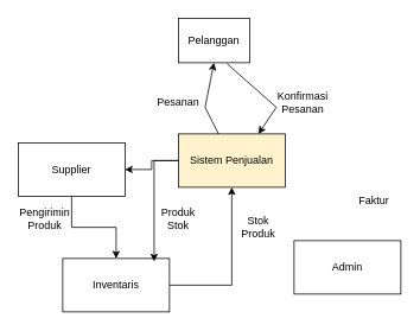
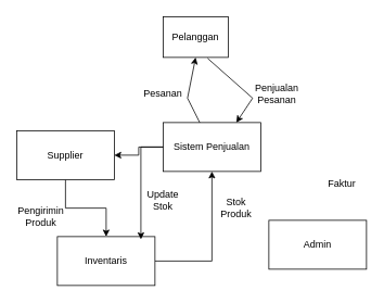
  <mxCell id="0" />
  <mxCell id="1" parent="0" />
  <mxCell id="2" value="Pelanggan" style="rounded=0;whiteSpace=wrap;html=1;" vertex="1" parent="1"><mxGeometry x="200" y="20" width="80" height="50" as="geometry" /></mxCell>
- <mxCell id="3" value="Sistem Penjualan" style="rounded=0;whiteSpace=wrap;html=1;fillColor=#fff2cc;" vertex="1" parent="1"><mxGeometry x="200" y="150" width="120" height="60" as="geometry" /></mxCell>
+ <mxCell id="3" value="Sistem Penjualan" style="rounded=0;whiteSpace=wrap;html=1;" vertex="1" parent="1"><mxGeometry x="200" y="150" width="120" height="60" as="geometry" /></mxCell>
  <mxCell id="4" style="edgeStyle=orthogonalEdgeStyle;rounded=0;orthogonalLoop=1;jettySize=auto;html=1;entryX=0.5;entryY=0;entryDx=0;entryDy=0;" edge="1" parent="1" source="5" target="7"><mxGeometry relative="1" as="geometry" /></mxCell>
  <mxCell id="5" value="Supplier" style="rounded=0;whiteSpace=wrap;html=1;" vertex="1" parent="1"><mxGeometry x="20" y="160" width="120" height="60" as="geometry" /></mxCell>
  <mxCell id="6" style="edgeStyle=orthogonalEdgeStyle;rounded=0;orthogonalLoop=1;jettySize=auto;html=1;entryX=0.5;entryY=1;entryDx=0;entryDy=0;" edge="1" parent="1" source="7" target="3"><mxGeometry relative="1" as="geometry" /></mxCell>
  <mxCell id="7" value="Inventaris" style="rounded=0;whiteSpace=wrap;html=1;" vertex="1" parent="1"><mxGeometry x="70" y="290" width="120" height="60" as="geometry" /></mxCell>
  <mxCell id="8" value="Admin" style="rounded=0;whiteSpace=wrap;html=1;" vertex="1" parent="1"><mxGeometry x="330" y="270" width="120" height="60" as="geometry" /></mxCell>
  <mxCell id="9" value="" style="endArrow=classic;html=1;rounded=0;entryX=0.5;entryY=1;entryDx=0;entryDy=0;" edge="1" parent="1" source="3" target="2"><mxGeometry width="50" height="50" relative="1" as="geometry"><mxPoint x="230" y="210" as="sourcePoint" /><mxPoint x="280" y="160" as="targetPoint" /><Array as="points"><mxPoint x="230" y="120" /></Array></mxGeometry></mxCell>
  <mxCell id="10" value="" style="endArrow=classic;html=1;rounded=0;entryX=0.75;entryY=0;entryDx=0;entryDy=0;exitX=0.683;exitY=1.022;exitDx=0;exitDy=0;exitPerimeter=0;" edge="1" parent="1" source="2" target="3"><mxGeometry width="50" height="50" relative="1" as="geometry"><mxPoint x="230" y="210" as="sourcePoint" /><mxPoint x="280" y="160" as="targetPoint" /><Array as="points"><mxPoint x="310" y="120" /></Array></mxGeometry></mxCell>
- <mxCell id="11" value="Konfirmasi Pesanan" style="text;html=1;align=center;verticalAlign=middle;whiteSpace=wrap;rounded=0;" vertex="1" parent="1"><mxGeometry x="310" y="100" width="60" height="30" as="geometry" /></mxCell>
+ <mxCell id="11" value="Penjualan Pesanan" style="text;html=1;align=center;verticalAlign=middle;whiteSpace=wrap;rounded=0;" vertex="1" parent="1"><mxGeometry x="310" y="100" width="60" height="30" as="geometry" /></mxCell>
  <mxCell id="12" value="Pesanan" style="text;html=1;align=center;verticalAlign=middle;whiteSpace=wrap;rounded=0;" vertex="1" parent="1"><mxGeometry x="170" y="100" width="60" height="30" as="geometry" /></mxCell>
  <mxCell id="13" style="edgeStyle=orthogonalEdgeStyle;rounded=0;orthogonalLoop=1;jettySize=auto;html=1;entryX=0.856;entryY=0.056;entryDx=0;entryDy=0;entryPerimeter=0;" edge="1" parent="1" source="3" target="7"><mxGeometry relative="1" as="geometry" /></mxCell>
  <mxCell id="14" value="Stok Produk" style="text;html=1;align=center;verticalAlign=middle;whiteSpace=wrap;rounded=0;" vertex="1" parent="1"><mxGeometry x="260" y="240" width="60" height="30" as="geometry" /></mxCell>
- <mxCell id="15" value="Pengirimin Produk" style="text;html=1;align=center;verticalAlign=middle;whiteSpace=wrap;rounded=0;" vertex="1" parent="1"><mxGeometry x="20" y="230" width="60" height="30" as="geometry" /></mxCell>
- <mxCell id="16" value="Produk Stok" style="text;html=1;align=center;verticalAlign=middle;whiteSpace=wrap;rounded=0;" vertex="1" parent="1"><mxGeometry x="170" y="230" width="60" height="30" as="geometry" /></mxCell>
+ <mxCell id="15" value="Pengirimin Produk" style="text;html=1;align=center;verticalAlign=middle;whiteSpace=wrap;rounded=0;" vertex="1" parent="1"><mxGeometry x="20" y="250" width="60" height="30" as="geometry" /></mxCell>
+ <mxCell id="16" value="Update Stok" style="text;html=1;align=center;verticalAlign=middle;whiteSpace=wrap;rounded=0;" vertex="1" parent="1"><mxGeometry x="170" y="230" width="60" height="30" as="geometry" /></mxCell>
  <mxCell id="17" style="edgeStyle=orthogonalEdgeStyle;rounded=0;orthogonalLoop=1;jettySize=auto;html=1;" edge="1" parent="1" source="3" target="5"><mxGeometry relative="1" as="geometry" /></mxCell>
  <mxCell id="18" value="Faktur" style="text;html=1;align=center;verticalAlign=middle;whiteSpace=wrap;rounded=0;" vertex="1" parent="1"><mxGeometry x="390" y="210" width="60" height="30" as="geometry" /></mxCell>
